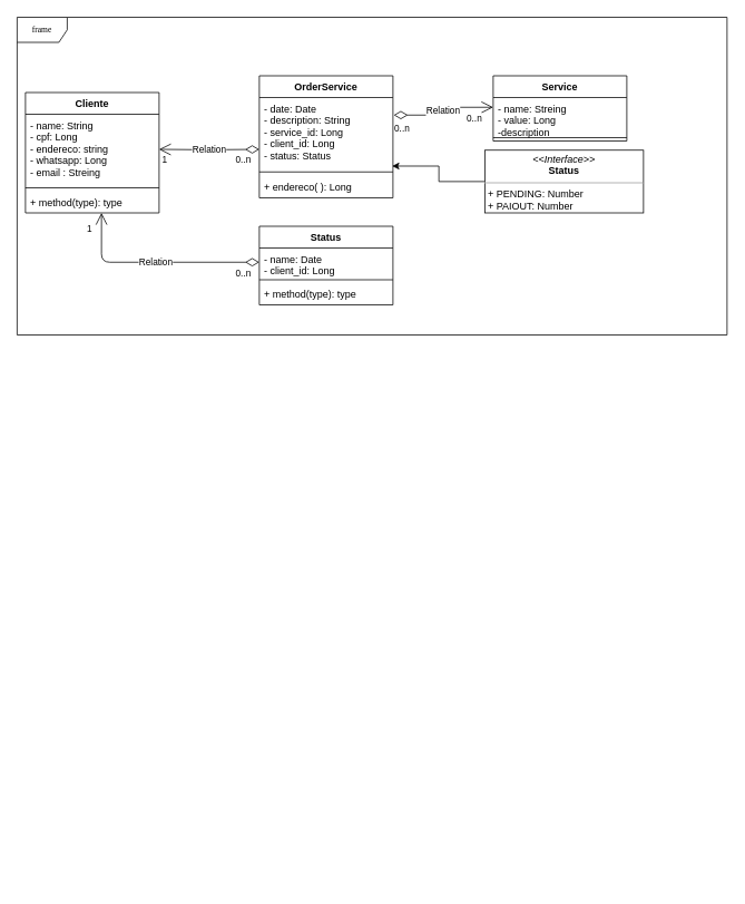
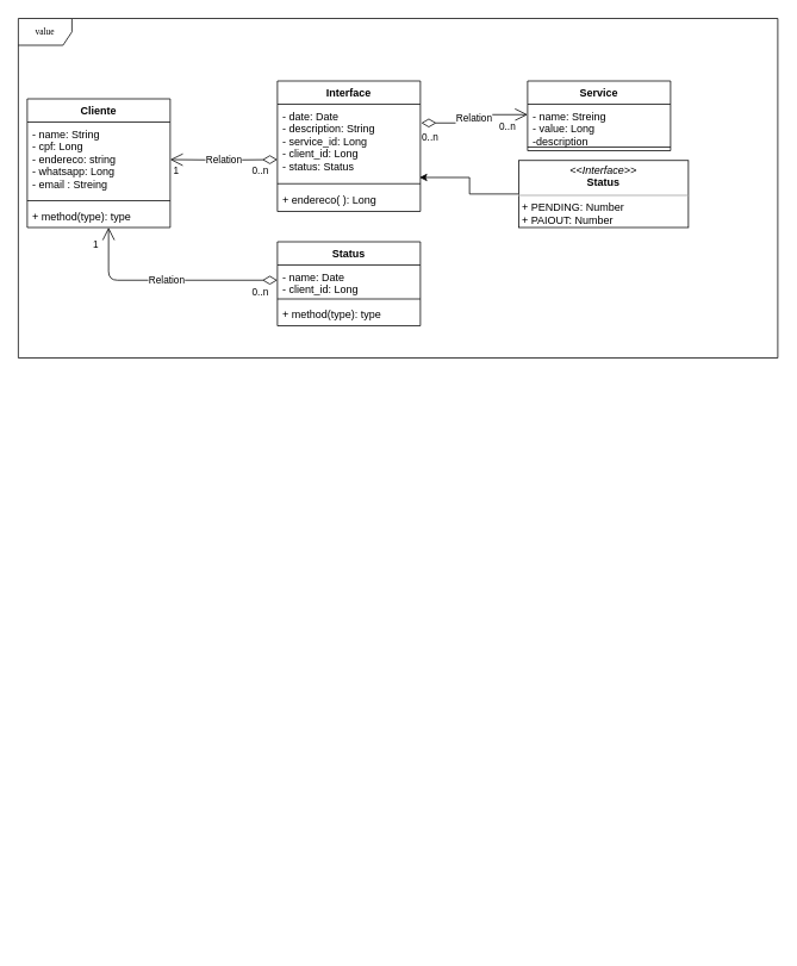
  <mxCell id="0" />
  <mxCell id="1" parent="0" />
- <mxCell id="2" value="frame" style="shape=umlFrame;whiteSpace=wrap;html=1;rounded=0;shadow=0;comic=0;labelBackgroundColor=none;strokeWidth=1;fontFamily=Verdana;fontSize=10;align=center;" parent="1" vertex="1"><mxGeometry x="20" y="20" width="850" height="380" as="geometry" /></mxCell>
+ <mxCell id="2" value="value" style="shape=umlFrame;whiteSpace=wrap;html=1;rounded=0;shadow=0;comic=0;labelBackgroundColor=none;strokeWidth=1;fontFamily=Verdana;fontSize=10;align=center;" parent="1" vertex="1"><mxGeometry x="20" y="20" width="850" height="380" as="geometry" /></mxCell>
  <mxCell id="3" style="edgeStyle=orthogonalEdgeStyle;rounded=0;html=1;dashed=1;labelBackgroundColor=none;startFill=0;endArrow=open;endFill=0;endSize=10;fontFamily=Verdana;fontSize=10;" parent="1" edge="1"><mxGeometry relative="1" as="geometry"><Array as="points"><mxPoint x="620" y="751" /></Array><mxPoint x="680" y="751" as="sourcePoint" /></mxGeometry></mxCell>
  <mxCell id="4" style="edgeStyle=orthogonalEdgeStyle;rounded=0;html=1;dashed=1;labelBackgroundColor=none;startFill=0;endArrow=open;endFill=0;endSize=10;fontFamily=Verdana;fontSize=10;" parent="1" edge="1"><mxGeometry relative="1" as="geometry"><mxPoint x="760" y="978" as="sourcePoint" /></mxGeometry></mxCell>
  <mxCell id="5" style="edgeStyle=orthogonalEdgeStyle;rounded=0;html=1;dashed=1;labelBackgroundColor=none;startFill=0;endArrow=open;endFill=0;endSize=10;fontFamily=Verdana;fontSize=10;" parent="1" edge="1"><mxGeometry relative="1" as="geometry"><Array as="points" /><mxPoint x="760" y="633" as="sourcePoint" /></mxGeometry></mxCell>
  <mxCell id="6" style="edgeStyle=orthogonalEdgeStyle;rounded=0;html=1;dashed=1;labelBackgroundColor=none;startFill=0;endArrow=open;endFill=0;endSize=10;fontFamily=Verdana;fontSize=10;" parent="1" edge="1"><mxGeometry relative="1" as="geometry"><Array as="points"><mxPoint x="575" y="1000" /><mxPoint x="575" y="1000" /></Array><mxPoint x="575" y="993" as="sourcePoint" /></mxGeometry></mxCell>
  <mxCell id="7" style="edgeStyle=orthogonalEdgeStyle;rounded=0;html=1;dashed=1;labelBackgroundColor=none;startFill=0;endArrow=open;endFill=0;endSize=10;fontFamily=Verdana;fontSize=10;" parent="1" edge="1"><mxGeometry relative="1" as="geometry"><Array as="points"><mxPoint x="580" y="550" /></Array><mxPoint x="520" y="550" as="targetPoint" /></mxGeometry></mxCell>
  <mxCell id="8" style="edgeStyle=orthogonalEdgeStyle;rounded=0;html=1;dashed=1;labelBackgroundColor=none;startFill=0;endArrow=open;endFill=0;endSize=10;fontFamily=Verdana;fontSize=10;" parent="1" edge="1"><mxGeometry relative="1" as="geometry"><Array as="points"><mxPoint x="440" y="1059" /><mxPoint x="440" y="1059" /></Array><mxPoint x="520" y="1059" as="targetPoint" /></mxGeometry></mxCell>
  <mxCell id="9" style="edgeStyle=orthogonalEdgeStyle;rounded=0;html=1;dashed=1;labelBackgroundColor=none;startFill=0;endArrow=open;endFill=0;endSize=10;fontFamily=Verdana;fontSize=10;" parent="1" edge="1"><mxGeometry relative="1" as="geometry"><Array as="points" /><mxPoint x="670" y="330" as="sourcePoint" /></mxGeometry></mxCell>
  <mxCell id="10" style="edgeStyle=orthogonalEdgeStyle;rounded=0;html=1;dashed=1;labelBackgroundColor=none;startFill=0;endArrow=open;endFill=0;endSize=10;fontFamily=Verdana;fontSize=10;" parent="1" edge="1"><mxGeometry relative="1" as="geometry"><Array as="points"><mxPoint x="350" y="320" /><mxPoint x="350" y="150" /></Array><mxPoint x="380" y="150" as="targetPoint" /></mxGeometry></mxCell>
  <mxCell id="11" style="edgeStyle=orthogonalEdgeStyle;rounded=0;html=1;dashed=1;labelBackgroundColor=none;startFill=0;endArrow=open;endFill=0;endSize=10;fontFamily=Verdana;fontSize=10;" parent="1" edge="1"><mxGeometry relative="1" as="geometry"><Array as="points"><mxPoint x="380" y="340" /><mxPoint x="380" y="240" /><mxPoint x="580" y="240" /><mxPoint x="580" y="190" /></Array><mxPoint x="280" y="340" as="sourcePoint" /></mxGeometry></mxCell>
  <mxCell id="12" style="edgeStyle=orthogonalEdgeStyle;rounded=0;html=1;dashed=1;labelBackgroundColor=none;startFill=0;endArrow=open;endFill=0;endSize=10;fontFamily=Verdana;fontSize=10;" parent="1" edge="1"><mxGeometry relative="1" as="geometry"><Array as="points"><mxPoint x="400" y="370" /><mxPoint x="400" y="330" /></Array><mxPoint x="280" y="370" as="sourcePoint" /></mxGeometry></mxCell>
  <mxCell id="13" style="edgeStyle=orthogonalEdgeStyle;rounded=0;html=1;exitX=1;exitY=0.75;dashed=1;labelBackgroundColor=none;startFill=0;endArrow=open;endFill=0;endSize=10;fontFamily=Verdana;fontSize=10;" parent="1" edge="1"><mxGeometry relative="1" as="geometry"><Array as="points"><mxPoint x="350" y="405" /><mxPoint x="350" y="470" /></Array><mxPoint x="280" y="405" as="sourcePoint" /></mxGeometry></mxCell>
  <mxCell id="14" style="edgeStyle=orthogonalEdgeStyle;rounded=0;html=1;dashed=1;labelBackgroundColor=none;startFill=0;endArrow=open;endFill=0;endSize=10;fontFamily=Verdana;fontSize=10;" parent="1" edge="1"><mxGeometry relative="1" as="geometry"><Array as="points"><mxPoint x="350" y="520" /><mxPoint x="350" y="490" /></Array><mxPoint x="410" y="490" as="targetPoint" /></mxGeometry></mxCell>
  <mxCell id="15" style="edgeStyle=orthogonalEdgeStyle;rounded=0;html=1;dashed=1;labelBackgroundColor=none;startFill=0;endArrow=open;endFill=0;endSize=10;fontFamily=Verdana;fontSize=10;" parent="1" edge="1"><mxGeometry relative="1" as="geometry"><mxPoint x="410" y="550" as="targetPoint" /></mxGeometry></mxCell>
  <mxCell id="16" style="edgeStyle=orthogonalEdgeStyle;rounded=0;html=1;dashed=1;labelBackgroundColor=none;startFill=0;endArrow=open;endFill=0;endSize=10;fontFamily=Verdana;fontSize=10;" parent="1" edge="1"><mxGeometry relative="1" as="geometry"><Array as="points"><mxPoint x="330" y="610" /><mxPoint x="330" y="672" /></Array><mxPoint x="380" y="672" as="targetPoint" /></mxGeometry></mxCell>
  <mxCell id="17" style="edgeStyle=orthogonalEdgeStyle;rounded=0;html=1;dashed=1;labelBackgroundColor=none;startFill=0;endArrow=open;endFill=0;endSize=10;fontFamily=Verdana;fontSize=10;" parent="1" edge="1"><mxGeometry relative="1" as="geometry"><Array as="points"><mxPoint x="380" y="590" /><mxPoint x="380" y="590" /></Array><mxPoint x="680" y="590" as="targetPoint" /></mxGeometry></mxCell>
  <mxCell id="18" style="edgeStyle=orthogonalEdgeStyle;rounded=0;html=1;dashed=1;labelBackgroundColor=none;startFill=0;endArrow=open;endFill=0;endSize=10;fontFamily=Verdana;fontSize=10;" parent="1" edge="1"><mxGeometry relative="1" as="geometry"><Array as="points"><mxPoint x="200" y="810" /></Array><mxPoint x="200" y="620" as="sourcePoint" /></mxGeometry></mxCell>
  <mxCell id="19" style="edgeStyle=orthogonalEdgeStyle;rounded=0;html=1;dashed=1;labelBackgroundColor=none;startFill=0;endArrow=open;endFill=0;endSize=10;fontFamily=Verdana;fontSize=10;" parent="1" edge="1"><mxGeometry relative="1" as="geometry"><Array as="points"><mxPoint x="170" y="1008" /></Array><mxPoint x="170" y="620" as="sourcePoint" /></mxGeometry></mxCell>
  <mxCell id="20" style="edgeStyle=orthogonalEdgeStyle;rounded=0;html=1;dashed=1;labelBackgroundColor=none;startFill=0;endArrow=open;endFill=0;endSize=10;fontFamily=Verdana;fontSize=10;" parent="1" edge="1"><mxGeometry relative="1" as="geometry"><Array as="points"><mxPoint x="600" y="620" /></Array><mxPoint x="680" y="620" as="sourcePoint" /></mxGeometry></mxCell>
  <mxCell id="21" value="Cliente" style="swimlane;fontStyle=1;align=center;verticalAlign=top;childLayout=stackLayout;horizontal=1;startSize=26;horizontalStack=0;resizeParent=1;resizeParentMax=0;resizeLast=0;collapsible=1;marginBottom=0;" vertex="1" parent="1"><mxGeometry y="110" width="160" height="144" as="geometry" x="30" /></mxCell>
  <mxCell id="22" value="- name: String&#10;- cpf: Long&#10;- endereco: string&#10;- whatsapp: Long&#10;- email : Streing" style="text;strokeColor=none;fillColor=none;align=left;verticalAlign=top;spacingLeft=4;spacingRight=4;overflow=hidden;rotatable=0;points=[[0,0.5],[1,0.5]];portConstraint=eastwest;" vertex="1" parent="21"><mxGeometry y="26" width="160" height="84" as="geometry" /></mxCell>
  <mxCell id="23" value="" style="line;strokeWidth=1;fillColor=none;align=left;verticalAlign=middle;spacingTop=-1;spacingLeft=3;spacingRight=3;rotatable=0;labelPosition=right;points=[];portConstraint=eastwest;" vertex="1" parent="21"><mxGeometry y="110" width="160" height="8" as="geometry" /></mxCell>
  <mxCell id="24" value="+ method(type): type" style="text;strokeColor=none;fillColor=none;align=left;verticalAlign=top;spacingLeft=4;spacingRight=4;overflow=hidden;rotatable=0;points=[[0,0.5],[1,0.5]];portConstraint=eastwest;" vertex="1" parent="21"><mxGeometry y="118" width="160" height="26" as="geometry" /></mxCell>
  <mxCell id="25" style="edgeStyle=orthogonalEdgeStyle;rounded=0;orthogonalLoop=1;jettySize=auto;html=1;entryX=0.994;entryY=0.976;entryDx=0;entryDy=0;entryPerimeter=0;" edge="1" parent="1" source="26" target="31"><mxGeometry relative="1" as="geometry" /></mxCell>
  <mxCell id="26" value="&lt;p style=&quot;margin: 0px ; margin-top: 4px ; text-align: center&quot;&gt;&lt;i&gt;&amp;lt;&amp;lt;Interface&amp;gt;&amp;gt;&lt;/i&gt;&lt;br&gt;&lt;b&gt;Status&lt;/b&gt;&lt;/p&gt;&lt;hr size=&quot;1&quot;&gt;&lt;p style=&quot;margin: 0px ; margin-left: 4px&quot;&gt;+ PENDING: Number&lt;br&gt;+ PAIOUT: Number&lt;/p&gt;&lt;p style=&quot;margin: 0px ; margin-left: 4px&quot;&gt;&lt;br&gt;&lt;/p&gt;" style="verticalAlign=top;align=left;overflow=fill;fontSize=12;fontFamily=Helvetica;html=1;" vertex="1" parent="1"><mxGeometry x="580" y="179" width="190" height="75" as="geometry" /></mxCell>
  <mxCell id="27" value="Service" style="swimlane;fontStyle=1;align=center;verticalAlign=top;childLayout=stackLayout;horizontal=1;startSize=26;horizontalStack=0;resizeParent=1;resizeParentMax=0;resizeLast=0;collapsible=1;marginBottom=0;" vertex="1" parent="1"><mxGeometry x="590" y="90" width="160" height="78" as="geometry" /></mxCell>
  <mxCell id="28" value="- name: Streing&#10;- value: Long&#10;-description" style="text;strokeColor=none;fillColor=none;align=left;verticalAlign=top;spacingLeft=4;spacingRight=4;overflow=hidden;rotatable=0;points=[[0,0.5],[1,0.5]];portConstraint=eastwest;" vertex="1" parent="27"><mxGeometry y="26" width="160" height="44" as="geometry" /></mxCell>
  <mxCell id="29" value="" style="line;strokeWidth=1;fillColor=none;align=left;verticalAlign=middle;spacingTop=-1;spacingLeft=3;spacingRight=3;rotatable=0;labelPosition=right;points=[];portConstraint=eastwest;" vertex="1" parent="27"><mxGeometry y="70" width="160" height="8" as="geometry" /></mxCell>
- <mxCell id="30" value="OrderService" style="swimlane;fontStyle=1;align=center;verticalAlign=top;childLayout=stackLayout;horizontal=1;startSize=26;horizontalStack=0;resizeParent=1;resizeParentMax=0;resizeLast=0;collapsible=1;marginBottom=0;" vertex="1" parent="1"><mxGeometry x="310" y="90" width="160" height="146" as="geometry" /></mxCell>
+ <mxCell id="30" value="Interface" style="swimlane;fontStyle=1;align=center;verticalAlign=top;childLayout=stackLayout;horizontal=1;startSize=26;horizontalStack=0;resizeParent=1;resizeParentMax=0;resizeLast=0;collapsible=1;marginBottom=0;" vertex="1" parent="1"><mxGeometry x="310" y="90" width="160" height="146" as="geometry" /></mxCell>
  <mxCell id="31" value="- date: Date&#10;- description: String&#10;- service_id: Long&#10;- client_id: Long&#10;- status: Status" style="text;strokeColor=none;fillColor=none;align=left;verticalAlign=top;spacingLeft=4;spacingRight=4;overflow=hidden;rotatable=0;points=[[0,0.5],[1,0.5]];portConstraint=eastwest;" vertex="1" parent="30"><mxGeometry y="26" width="160" height="84" as="geometry" /></mxCell>
  <mxCell id="32" value="" style="line;strokeWidth=1;fillColor=none;align=left;verticalAlign=middle;spacingTop=-1;spacingLeft=3;spacingRight=3;rotatable=0;labelPosition=right;points=[];portConstraint=eastwest;" vertex="1" parent="30"><mxGeometry y="110" width="160" height="10" as="geometry" /></mxCell>
  <mxCell id="33" value="+ endereco( ): Long" style="text;strokeColor=none;fillColor=none;align=left;verticalAlign=top;spacingLeft=4;spacingRight=4;overflow=hidden;rotatable=0;points=[[0,0.5],[1,0.5]];portConstraint=eastwest;" vertex="1" parent="30"><mxGeometry y="120" width="160" height="26" as="geometry" /></mxCell>
  <mxCell id="34" value="Relation" style="endArrow=open;html=1;endSize=12;startArrow=diamondThin;startSize=14;startFill=0;edgeStyle=orthogonalEdgeStyle;entryX=1;entryY=0.5;entryDx=0;entryDy=0;" edge="1" parent="1" target="22"><mxGeometry relative="1" as="geometry"><mxPoint x="310" y="178" as="sourcePoint" /><mxPoint x="370" y="440" as="targetPoint" /></mxGeometry></mxCell>
  <mxCell id="35" value="0..n" style="edgeLabel;resizable=0;html=1;align=left;verticalAlign=top;" connectable="0" vertex="1" parent="34"><mxGeometry x="-1" relative="1" as="geometry"><mxPoint x="-30" as="offset" /></mxGeometry></mxCell>
  <mxCell id="36" value="1" style="edgeLabel;resizable=0;html=1;align=right;verticalAlign=top;" connectable="0" vertex="1" parent="34"><mxGeometry x="1" relative="1" as="geometry"><mxPoint x="10" as="offset" /></mxGeometry></mxCell>
  <mxCell id="37" value="Relation" style="endArrow=open;html=1;endSize=12;startArrow=diamondThin;startSize=14;startFill=0;edgeStyle=orthogonalEdgeStyle;entryX=0;entryY=0.265;entryDx=0;entryDy=0;exitX=1.006;exitY=0.25;exitDx=0;exitDy=0;exitPerimeter=0;entryPerimeter=0;" edge="1" parent="1" source="31" target="28"><mxGeometry relative="1" as="geometry"><mxPoint x="390" y="113.988" as="sourcePoint" /><mxPoint x="542.96" y="153" as="targetPoint" /><Array as="points" /></mxGeometry></mxCell>
  <mxCell id="38" value="0..n" style="edgeLabel;resizable=0;html=1;align=left;verticalAlign=top;" connectable="0" vertex="1" parent="37"><mxGeometry x="-1" relative="1" as="geometry"><mxPoint x="-1" y="3" as="offset" /></mxGeometry></mxCell>
  <mxCell id="39" value="0..n" style="edgeLabel;resizable=0;html=1;align=right;verticalAlign=top;" connectable="0" vertex="1" parent="37"><mxGeometry x="1" relative="1" as="geometry"><mxPoint x="-13" as="offset" /></mxGeometry></mxCell>
  <mxCell id="40" value="Status" style="swimlane;fontStyle=1;align=center;verticalAlign=top;childLayout=stackLayout;horizontal=1;startSize=26;horizontalStack=0;resizeParent=1;resizeParentMax=0;resizeLast=0;collapsible=1;marginBottom=0;" vertex="1" parent="1"><mxGeometry x="310" y="270" width="160" height="94" as="geometry" /></mxCell>
  <mxCell id="41" value="- name: Date&#10;- client_id: Long" style="text;strokeColor=none;fillColor=none;align=left;verticalAlign=top;spacingLeft=4;spacingRight=4;overflow=hidden;rotatable=0;points=[[0,0.5],[1,0.5]];portConstraint=eastwest;" vertex="1" parent="40"><mxGeometry y="26" width="160" height="34" as="geometry" /></mxCell>
  <mxCell id="42" value="" style="line;strokeWidth=1;fillColor=none;align=left;verticalAlign=middle;spacingTop=-1;spacingLeft=3;spacingRight=3;rotatable=0;labelPosition=right;points=[];portConstraint=eastwest;" vertex="1" parent="40"><mxGeometry y="60" width="160" height="8" as="geometry" /></mxCell>
  <mxCell id="43" value="+ method(type): type" style="text;strokeColor=none;fillColor=none;align=left;verticalAlign=top;spacingLeft=4;spacingRight=4;overflow=hidden;rotatable=0;points=[[0,0.5],[1,0.5]];portConstraint=eastwest;" vertex="1" parent="40"><mxGeometry y="68" width="160" height="26" as="geometry" /></mxCell>
  <mxCell id="44" value="Relation" style="endArrow=open;html=1;endSize=12;startArrow=diamondThin;startSize=14;startFill=0;edgeStyle=orthogonalEdgeStyle;entryX=0.569;entryY=1;entryDx=0;entryDy=0;entryPerimeter=0;exitX=0;exitY=0.5;exitDx=0;exitDy=0;" edge="1" parent="1" source="41" target="24"><mxGeometry relative="1" as="geometry"><mxPoint x="140" y="330" as="sourcePoint" /><mxPoint x="300" y="330" as="targetPoint" /></mxGeometry></mxCell>
  <mxCell id="45" value="0..n" style="edgeLabel;resizable=0;html=1;align=left;verticalAlign=top;" connectable="0" vertex="1" parent="44"><mxGeometry x="-1" relative="1" as="geometry"><mxPoint x="-30" as="offset" /></mxGeometry></mxCell>
  <mxCell id="46" value="1" style="edgeLabel;resizable=0;html=1;align=right;verticalAlign=top;" connectable="0" vertex="1" parent="44"><mxGeometry x="1" relative="1" as="geometry"><mxPoint x="-11" y="6" as="offset" /></mxGeometry></mxCell>
